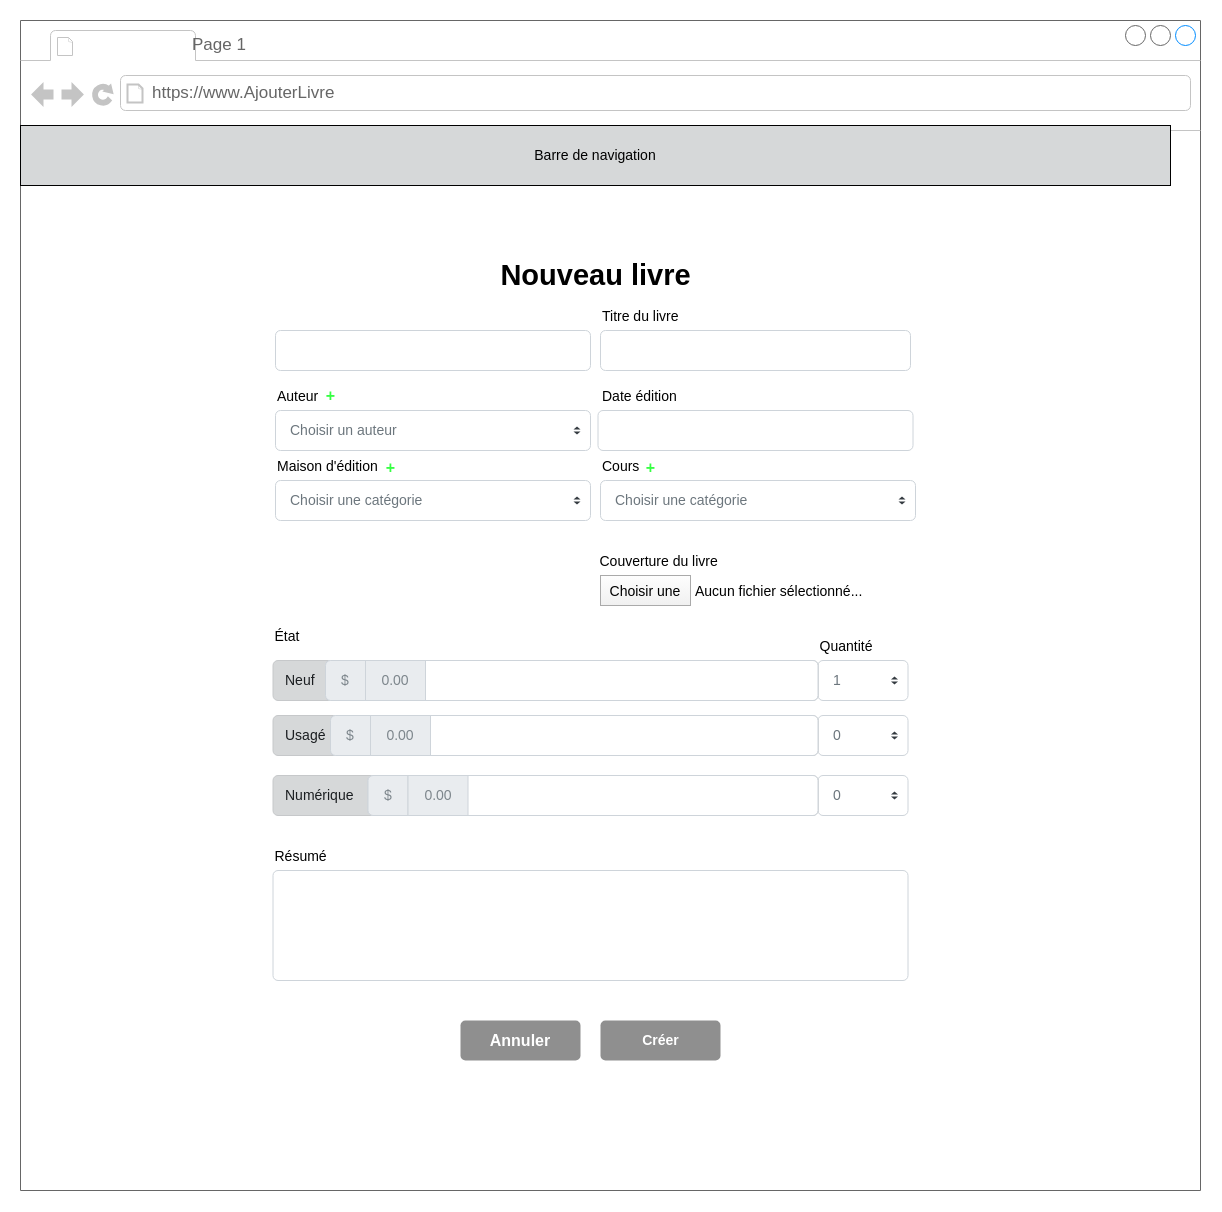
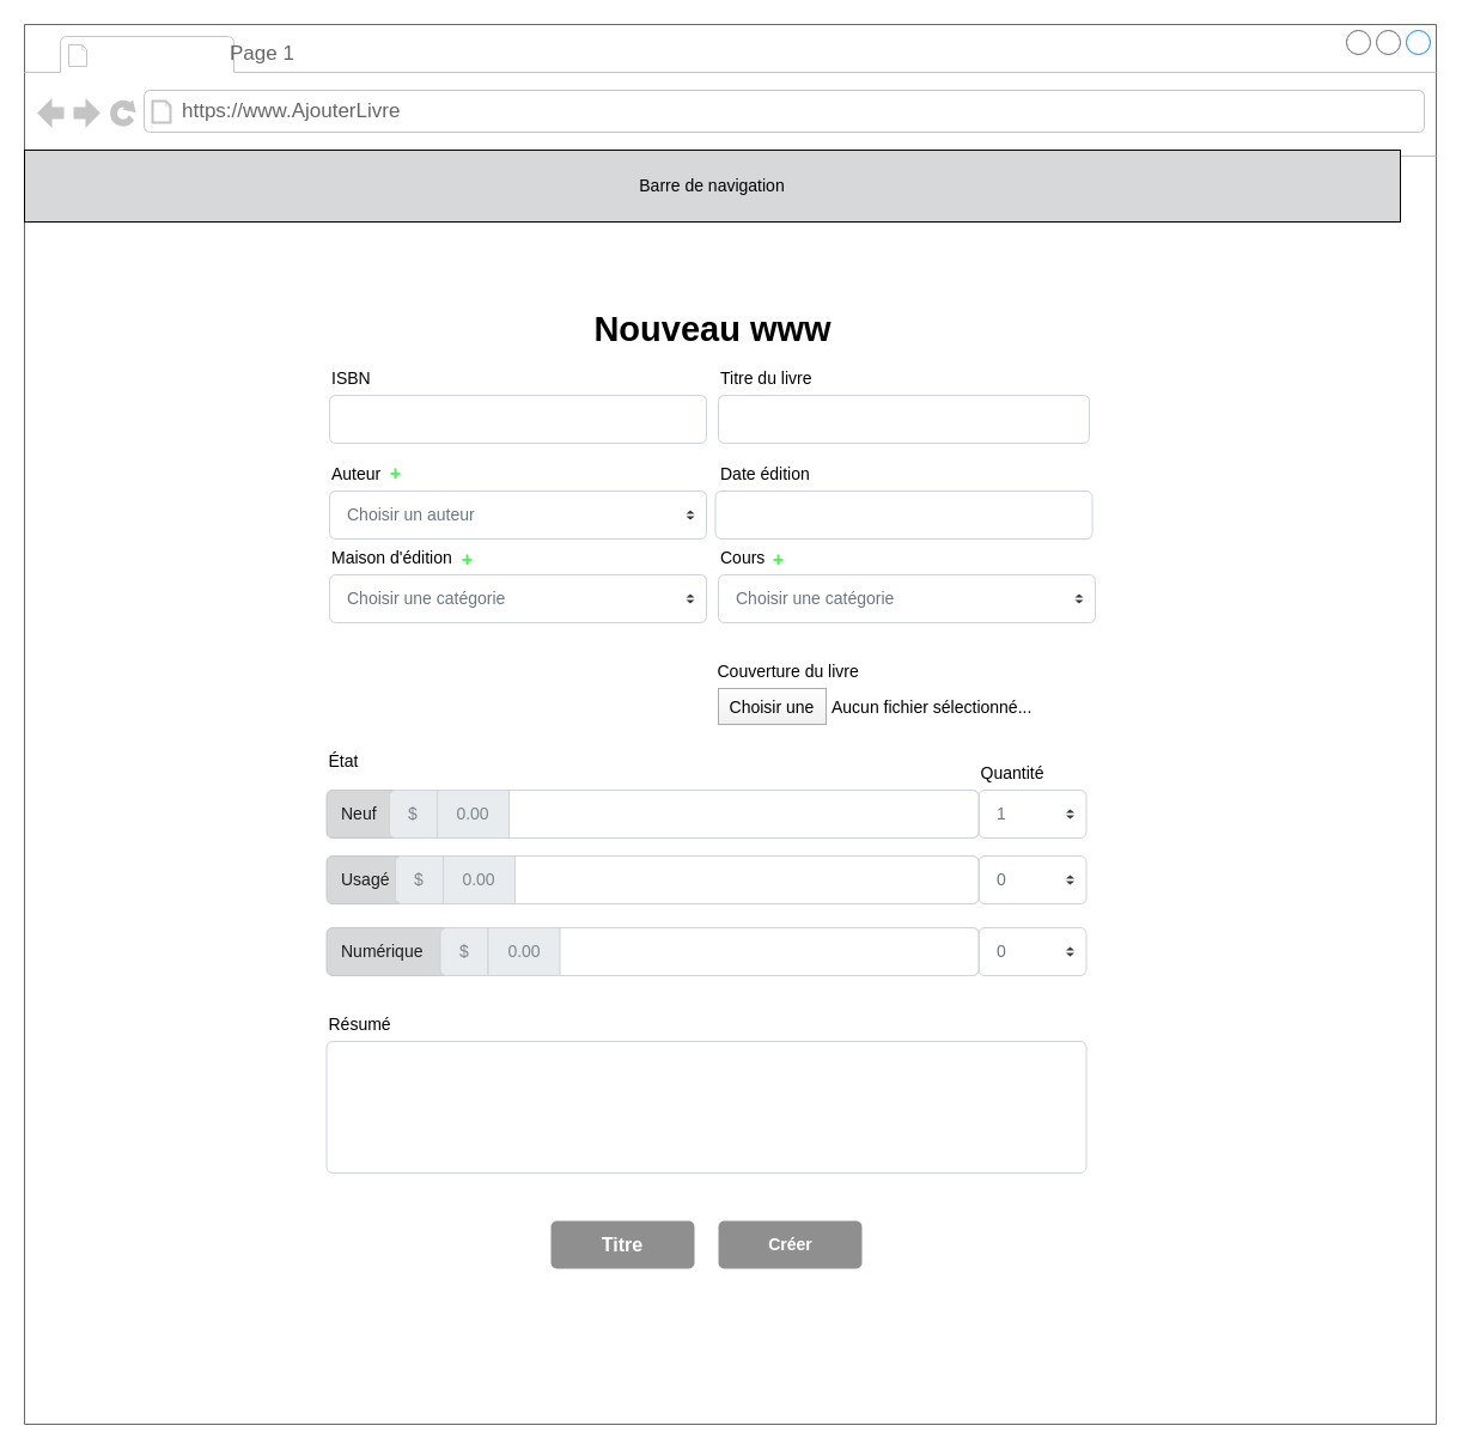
  <mxCell id="0" />
  <mxCell id="1" parent="0" />
  <mxCell id="2" value="" style="strokeWidth=1;shadow=0;dashed=0;align=center;html=1;shape=mxgraph.mockup.containers.browserWindow;rSize=0;strokeColor=#666666;strokeColor2=#008cff;strokeColor3=#c4c4c4;mainText=,;recursiveResize=0;" parent="1" vertex="1"><mxGeometry x="20" y="20" width="1180" height="1170" as="geometry" /></mxCell>
  <mxCell id="3" value="Page 1" style="strokeWidth=1;shadow=0;dashed=0;align=center;html=1;shape=mxgraph.mockup.containers.anchor;fontSize=17;fontColor=#666666;align=left;" parent="2" vertex="1"><mxGeometry x="170" y="12" width="110" height="26" as="geometry" /></mxCell>
  <mxCell id="4" value="https://www.AjouterLivre" style="strokeWidth=1;shadow=0;dashed=0;align=center;html=1;shape=mxgraph.mockup.containers.anchor;rSize=0;fontSize=17;fontColor=#666666;align=left;" parent="2" vertex="1"><mxGeometry x="130" y="60" width="250" height="26" as="geometry" /></mxCell>
  <mxCell id="5" value="&lt;font style=&quot;font-size: 14px;&quot;&gt;Barre de navigation&lt;/font&gt;" style="rounded=0;whiteSpace=wrap;html=1;fillColor=#d6d8d9;" parent="2" vertex="1"><mxGeometry y="105" width="1150" height="60" as="geometry" /></mxCell>
+ <mxCell id="6" value="ISBN" style="fillColor=none;strokeColor=none;align=left;fontSize=14;" parent="2" vertex="1"><mxGeometry x="255" y="280" width="100" height="30" as="geometry" /></mxCell>
  <mxCell id="7" value="" style="html=1;shadow=0;dashed=0;shape=mxgraph.bootstrap.rrect;rSize=5;fillColor=#ffffff;strokeColor=#CED4DA;align=left;spacing=15;fontSize=14;fontColor=#6C767D;" parent="2" vertex="1"><mxGeometry x="580" y="310" width="310" height="40" as="geometry" /></mxCell>
  <mxCell id="8" value="Titre du livre" style="fillColor=none;strokeColor=none;align=left;fontSize=14;" parent="2" vertex="1"><mxGeometry x="580" y="280" width="100" height="30" as="geometry" /></mxCell>
  <mxCell id="9" value="" style="html=1;shadow=0;dashed=0;shape=mxgraph.bootstrap.rrect;rSize=5;fillColor=#ffffff;strokeColor=#CED4DA;align=left;spacing=15;fontSize=14;fontColor=#6C767D;" parent="2" vertex="1"><mxGeometry x="255" y="310" width="315" height="40" as="geometry" /></mxCell>
  <mxCell id="10" value="Résumé" style="fillColor=none;strokeColor=none;align=left;fontSize=14;" parent="2" vertex="1"><mxGeometry x="252.5" y="820" width="100" height="30" as="geometry" /></mxCell>
  <mxCell id="11" value="" style="html=1;shadow=0;dashed=0;shape=mxgraph.bootstrap.rrect;rSize=5;fillColor=#ffffff;strokeColor=#CED4DA;align=left;spacing=15;fontSize=14;fontColor=#6C767D;" parent="2" vertex="1"><mxGeometry x="252.5" y="850" width="635" height="110" as="geometry" /></mxCell>
  <mxCell id="12" value="Créer" style="html=1;shadow=0;dashed=0;shape=mxgraph.bootstrap.rrect;rSize=5;fillColor=#8F8F8F;strokeColor=none;align=center;spacing=15;fontSize=14;fontColor=#ffffff;fontStyle=1" parent="2" vertex="1"><mxGeometry x="580" y="1000" width="120" height="40" as="geometry" /></mxCell>
  <mxCell id="13" value="Choisir un auteur" style="html=1;shadow=0;dashed=0;shape=mxgraph.bootstrap.rrect;rSize=5;fillColor=#ffffff;strokeColor=#CED4DA;align=left;spacing=15;fontSize=14;fontColor=#6C767D;" parent="2" vertex="1"><mxGeometry x="255" y="390" width="315" height="40" as="geometry" /></mxCell>
  <mxCell id="14" value="" style="shape=triangle;direction=south;fillColor=#343A40;strokeColor=none;perimeter=none;" parent="13" vertex="1"><mxGeometry x="1" y="0.5" width="7" height="3" relative="1" as="geometry"><mxPoint x="-17" y="1" as="offset" /></mxGeometry></mxCell>
  <mxCell id="15" value="" style="shape=triangle;direction=north;fillColor=#343A40;strokeColor=none;perimeter=none;" parent="13" vertex="1"><mxGeometry x="1" y="0.5" width="7" height="3" relative="1" as="geometry"><mxPoint x="-17" y="-4" as="offset" /></mxGeometry></mxCell>
  <mxCell id="16" value="Auteur" style="fillColor=none;strokeColor=none;align=left;fontSize=14;" parent="2" vertex="1"><mxGeometry x="255" y="360" width="100" height="30" as="geometry" /></mxCell>
- <mxCell id="17" value="&lt;font size=&quot;1&quot; style=&quot;&quot;&gt;&lt;b style=&quot;font-size: 29px;&quot;&gt;Nouveau livre&lt;/b&gt;&lt;/font&gt;" style="text;html=1;align=center;verticalAlign=middle;resizable=0;points=[];autosize=1;strokeColor=none;fillColor=none;fontSize=14;" parent="2" vertex="1"><mxGeometry x="470" y="230" width="210" height="50" as="geometry" /></mxCell>
+ <mxCell id="17" value="&lt;font size=&quot;1&quot; style=&quot;&quot;&gt;&lt;b style=&quot;font-size: 29px;&quot;&gt;Nouveau www&lt;/b&gt;&lt;/font&gt;" style="text;html=1;align=center;verticalAlign=middle;resizable=0;points=[];autosize=1;strokeColor=none;fillColor=none;fontSize=14;" parent="2" vertex="1"><mxGeometry x="470" y="230" width="210" height="50" as="geometry" /></mxCell>
  <mxCell id="18" value="1" style="html=1;shadow=0;dashed=0;shape=mxgraph.bootstrap.rrect;rSize=5;fillColor=#ffffff;strokeColor=#CED4DA;align=left;spacing=15;fontSize=14;fontColor=#6C767D;" parent="2" vertex="1"><mxGeometry x="797.5" y="640" width="90" height="40" as="geometry" /></mxCell>
  <mxCell id="19" value="" style="shape=triangle;direction=south;fillColor=#343A40;strokeColor=none;perimeter=none;" parent="18" vertex="1"><mxGeometry x="1" y="0.5" width="7" height="3" relative="1" as="geometry"><mxPoint x="-17" y="1" as="offset" /></mxGeometry></mxCell>
  <mxCell id="20" value="" style="shape=triangle;direction=north;fillColor=#343A40;strokeColor=none;perimeter=none;" parent="18" vertex="1"><mxGeometry x="1" y="0.5" width="7" height="3" relative="1" as="geometry"><mxPoint x="-17" y="-4" as="offset" /></mxGeometry></mxCell>
  <mxCell id="21" value="Couverture du livre" style="fillColor=none;strokeColor=none;align=left;fontSize=14;" parent="2" vertex="1"><mxGeometry x="577.5" y="520" width="150" height="40" as="geometry" /></mxCell>
  <mxCell id="22" value="Choisir une" style="fillColor=#FEFEFE;strokeColor=#AAAAAA;fontSize=14;gradientColor=#F0F0F0;" parent="2" vertex="1"><mxGeometry x="580" y="555" width="90" height="30" as="geometry" /></mxCell>
  <mxCell id="23" value="Aucun fichier sélectionné..." style="fillColor=none;strokeColor=none;align=left;fontSize=14;spacing=5;" parent="2" vertex="1"><mxGeometry x="670" y="555" width="100" height="30" as="geometry" /></mxCell>
  <mxCell id="24" value="État" style="fillColor=none;strokeColor=none;align=left;fontSize=14;" parent="2" vertex="1"><mxGeometry x="252.5" y="600" width="100" height="30" as="geometry" /></mxCell>
  <mxCell id="25" value="" style="html=1;shadow=0;dashed=0;shape=mxgraph.bootstrap.rrect;rSize=5;fillColor=#ffffff;strokeColor=#CED4DA;align=left;spacing=15;fontSize=14;fontColor=#6C767D;" parent="2" vertex="1"><mxGeometry x="577.5" y="390" width="315" height="40" as="geometry" /></mxCell>
  <mxCell id="26" value="Date édition" style="fillColor=none;strokeColor=none;align=left;fontSize=14;" parent="2" vertex="1"><mxGeometry x="580" y="360" width="100" height="30" as="geometry" /></mxCell>
  <mxCell id="27" value="Neuf" style="html=1;shadow=0;dashed=0;shape=mxgraph.bootstrap.rrect;rSize=5;strokeColor=#C6C8CA;strokeWidth=1;fillColor=#D6D8D9;fontColor=#1B1E21;whiteSpace=wrap;align=left;verticalAlign=middle;spacingLeft=10;fontSize=14;" parent="2" vertex="1"><mxGeometry x="252.5" y="640" width="545" height="40" as="geometry" /></mxCell>
  <mxCell id="28" value="Quantité" style="fillColor=none;strokeColor=none;align=left;fontSize=14;" parent="2" vertex="1"><mxGeometry x="797.5" y="610" width="100" height="30" as="geometry" /></mxCell>
  <mxCell id="29" value="0" style="html=1;shadow=0;dashed=0;shape=mxgraph.bootstrap.rrect;rSize=5;fillColor=#ffffff;strokeColor=#CED4DA;align=left;spacing=15;fontSize=14;fontColor=#6C767D;" parent="2" vertex="1"><mxGeometry x="797.5" y="695" width="90" height="40" as="geometry" /></mxCell>
  <mxCell id="30" value="" style="shape=triangle;direction=south;fillColor=#343A40;strokeColor=none;perimeter=none;" parent="29" vertex="1"><mxGeometry x="1" y="0.5" width="7" height="3" relative="1" as="geometry"><mxPoint x="-17" y="1" as="offset" /></mxGeometry></mxCell>
  <mxCell id="31" value="" style="shape=triangle;direction=north;fillColor=#343A40;strokeColor=none;perimeter=none;" parent="29" vertex="1"><mxGeometry x="1" y="0.5" width="7" height="3" relative="1" as="geometry"><mxPoint x="-17" y="-4" as="offset" /></mxGeometry></mxCell>
  <mxCell id="32" value="Usagé" style="html=1;shadow=0;dashed=0;shape=mxgraph.bootstrap.rrect;rSize=5;strokeColor=#C6C8CA;strokeWidth=1;fillColor=#D6D8D9;fontColor=#1B1E21;whiteSpace=wrap;align=left;verticalAlign=middle;spacingLeft=10;fontSize=14;" parent="2" vertex="1"><mxGeometry x="252.5" y="695" width="545" height="40" as="geometry" /></mxCell>
  <mxCell id="33" value="0" style="html=1;shadow=0;dashed=0;shape=mxgraph.bootstrap.rrect;rSize=5;fillColor=#ffffff;strokeColor=#CED4DA;align=left;spacing=15;fontSize=14;fontColor=#6C767D;" parent="2" vertex="1"><mxGeometry x="797.5" y="755" width="90" height="40" as="geometry" /></mxCell>
  <mxCell id="34" value="" style="shape=triangle;direction=south;fillColor=#343A40;strokeColor=none;perimeter=none;" parent="33" vertex="1"><mxGeometry x="1" y="0.5" width="7" height="3" relative="1" as="geometry"><mxPoint x="-17" y="1" as="offset" /></mxGeometry></mxCell>
  <mxCell id="35" value="" style="shape=triangle;direction=north;fillColor=#343A40;strokeColor=none;perimeter=none;" parent="33" vertex="1"><mxGeometry x="1" y="0.5" width="7" height="3" relative="1" as="geometry"><mxPoint x="-17" y="-4" as="offset" /></mxGeometry></mxCell>
  <mxCell id="36" value="Numérique" style="html=1;shadow=0;dashed=0;shape=mxgraph.bootstrap.rrect;rSize=5;strokeColor=#C6C8CA;strokeWidth=1;fillColor=#D6D8D9;fontColor=#1B1E21;whiteSpace=wrap;align=left;verticalAlign=middle;spacingLeft=10;fontSize=14;" parent="2" vertex="1"><mxGeometry x="252.5" y="755" width="545" height="40" as="geometry" /></mxCell>
- <mxCell id="37" value="Annuler" style="html=1;shadow=0;dashed=0;shape=mxgraph.bootstrap.rrect;rSize=5;strokeColor=none;strokeWidth=1;fillColor=#8F8F8F;fontColor=#FFFFFF;whiteSpace=wrap;align=center;verticalAlign=middle;spacingLeft=0;fontStyle=1;fontSize=16;spacing=5;" parent="2" vertex="1"><mxGeometry x="440" y="1000" width="120" height="40" as="geometry" /></mxCell>
+ <mxCell id="37" value="Titre" style="html=1;shadow=0;dashed=0;shape=mxgraph.bootstrap.rrect;rSize=5;strokeColor=none;strokeWidth=1;fillColor=#8F8F8F;fontColor=#FFFFFF;whiteSpace=wrap;align=center;verticalAlign=middle;spacingLeft=0;fontStyle=1;fontSize=16;spacing=5;" parent="2" vertex="1"><mxGeometry x="440" y="1000" width="120" height="40" as="geometry" /></mxCell>
  <mxCell id="38" value="Choisir une catégorie" style="html=1;shadow=0;dashed=0;shape=mxgraph.bootstrap.rrect;rSize=5;fillColor=#ffffff;strokeColor=#CED4DA;align=left;spacing=15;fontSize=14;fontColor=#6C767D;" vertex="1" parent="2"><mxGeometry x="580" y="460" width="315" height="40" as="geometry" /></mxCell>
  <mxCell id="39" value="" style="shape=triangle;direction=south;fillColor=#343A40;strokeColor=none;perimeter=none;" vertex="1" parent="38"><mxGeometry x="1" y="0.5" width="7" height="3" relative="1" as="geometry"><mxPoint x="-17" y="1" as="offset" /></mxGeometry></mxCell>
  <mxCell id="40" value="" style="shape=triangle;direction=north;fillColor=#343A40;strokeColor=none;perimeter=none;" vertex="1" parent="38"><mxGeometry x="1" y="0.5" width="7" height="3" relative="1" as="geometry"><mxPoint x="-17" y="-4" as="offset" /></mxGeometry></mxCell>
  <mxCell id="41" value="Cours" style="fillColor=none;strokeColor=none;align=left;fontSize=14;" vertex="1" parent="38"><mxGeometry y="-30" width="100" height="30" as="geometry" /></mxCell>
  <mxCell id="42" value="&lt;b&gt;&lt;font style=&quot;font-size: 16px&quot;&gt;+&lt;/font&gt;&lt;/b&gt;" style="text;html=1;align=center;verticalAlign=middle;resizable=0;points=[];autosize=1;strokeColor=none;fillColor=none;fontColor=#36FF43;" vertex="1" parent="38"><mxGeometry x="40" y="-23" width="20" height="20" as="geometry" /></mxCell>
  <mxCell id="43" value="" style="html=1;shadow=0;dashed=0;shape=mxgraph.bootstrap.rrect;rSize=5;strokeColor=#CED4DA;html=1;whiteSpace=wrap;fillColor=#FFFFFF;fontColor=#7D868C;align=left;spacing=15;spacingLeft=40;fontSize=14;" vertex="1" parent="2"><mxGeometry x="305" y="640" width="492.5" height="40" as="geometry" /></mxCell>
  <mxCell id="44" value="$" style="html=1;shadow=0;dashed=0;shape=mxgraph.bootstrap.leftButton;strokeColor=inherit;gradientColor=inherit;fontColor=inherit;fillColor=#E9ECEF;rSize=5;perimeter=none;whiteSpace=wrap;resizeHeight=1;fontSize=14;" vertex="1" parent="43"><mxGeometry width="40" height="40" relative="1" as="geometry" /></mxCell>
  <mxCell id="45" value="0.00" style="html=1;shadow=0;dashed=0;strokeColor=inherit;gradientColor=inherit;fontColor=inherit;fillColor=#E9ECEF;perimeter=none;whiteSpace=wrap;resizeHeight=1;fontSize=14;" vertex="1" parent="43"><mxGeometry width="60" height="40" relative="1" as="geometry"><mxPoint x="40" as="offset" /></mxGeometry></mxCell>
  <mxCell id="46" value="" style="html=1;shadow=0;dashed=0;shape=mxgraph.bootstrap.rrect;rSize=5;strokeColor=#CED4DA;html=1;whiteSpace=wrap;fillColor=#FFFFFF;fontColor=#7D868C;align=left;spacing=15;spacingLeft=40;fontSize=14;" vertex="1" parent="2"><mxGeometry x="310" y="695" width="487.5" height="40" as="geometry" /></mxCell>
  <mxCell id="47" value="$" style="html=1;shadow=0;dashed=0;shape=mxgraph.bootstrap.leftButton;strokeColor=inherit;gradientColor=inherit;fontColor=inherit;fillColor=#E9ECEF;rSize=5;perimeter=none;whiteSpace=wrap;resizeHeight=1;fontSize=14;" vertex="1" parent="46"><mxGeometry width="40" height="40" relative="1" as="geometry" /></mxCell>
  <mxCell id="48" value="0.00" style="html=1;shadow=0;dashed=0;strokeColor=inherit;gradientColor=inherit;fontColor=inherit;fillColor=#E9ECEF;perimeter=none;whiteSpace=wrap;resizeHeight=1;fontSize=14;" vertex="1" parent="46"><mxGeometry width="60" height="40" relative="1" as="geometry"><mxPoint x="40" as="offset" /></mxGeometry></mxCell>
  <mxCell id="49" value="" style="html=1;shadow=0;dashed=0;shape=mxgraph.bootstrap.rrect;rSize=5;strokeColor=#CED4DA;html=1;whiteSpace=wrap;fillColor=#FFFFFF;fontColor=#7D868C;align=left;spacing=15;spacingLeft=40;fontSize=14;" vertex="1" parent="2"><mxGeometry x="347.5" y="755" width="450" height="40" as="geometry" /></mxCell>
  <mxCell id="50" value="$" style="html=1;shadow=0;dashed=0;shape=mxgraph.bootstrap.leftButton;strokeColor=inherit;gradientColor=inherit;fontColor=inherit;fillColor=#E9ECEF;rSize=5;perimeter=none;whiteSpace=wrap;resizeHeight=1;fontSize=14;" vertex="1" parent="49"><mxGeometry width="40" height="40" relative="1" as="geometry" /></mxCell>
  <mxCell id="51" value="0.00" style="html=1;shadow=0;dashed=0;strokeColor=inherit;gradientColor=inherit;fontColor=inherit;fillColor=#E9ECEF;perimeter=none;whiteSpace=wrap;resizeHeight=1;fontSize=14;" vertex="1" parent="49"><mxGeometry width="60" height="40" relative="1" as="geometry"><mxPoint x="40" as="offset" /></mxGeometry></mxCell>
  <mxCell id="52" value="Choisir une catégorie" style="html=1;shadow=0;dashed=0;shape=mxgraph.bootstrap.rrect;rSize=5;fillColor=#ffffff;strokeColor=#CED4DA;align=left;spacing=15;fontSize=14;fontColor=#6C767D;" vertex="1" parent="2"><mxGeometry x="255" y="460" width="315" height="40" as="geometry" /></mxCell>
  <mxCell id="53" value="" style="shape=triangle;direction=south;fillColor=#343A40;strokeColor=none;perimeter=none;" vertex="1" parent="52"><mxGeometry x="1" y="0.5" width="7" height="3" relative="1" as="geometry"><mxPoint x="-17" y="1" as="offset" /></mxGeometry></mxCell>
  <mxCell id="54" value="" style="shape=triangle;direction=north;fillColor=#343A40;strokeColor=none;perimeter=none;" vertex="1" parent="52"><mxGeometry x="1" y="0.5" width="7" height="3" relative="1" as="geometry"><mxPoint x="-17" y="-4" as="offset" /></mxGeometry></mxCell>
  <mxCell id="55" value="Maison d'édition" style="fillColor=none;strokeColor=none;align=left;fontSize=14;" vertex="1" parent="52"><mxGeometry y="-30" width="100" height="30" as="geometry" /></mxCell>
  <mxCell id="56" value="&lt;b&gt;&lt;font style=&quot;font-size: 16px&quot;&gt;+&lt;/font&gt;&lt;/b&gt;" style="text;html=1;align=center;verticalAlign=middle;resizable=0;points=[];autosize=1;strokeColor=none;fillColor=none;fontColor=#36FF43;" vertex="1" parent="2"><mxGeometry x="360" y="437" width="20" height="20" as="geometry" /></mxCell>
  <mxCell id="57" value="&lt;b&gt;&lt;font style=&quot;font-size: 16px&quot;&gt;+&lt;/font&gt;&lt;/b&gt;" style="text;html=1;align=center;verticalAlign=middle;resizable=0;points=[];autosize=1;strokeColor=none;fillColor=none;fontColor=#36FF43;" vertex="1" parent="2"><mxGeometry x="300" y="365" width="20" height="20" as="geometry" /></mxCell>
